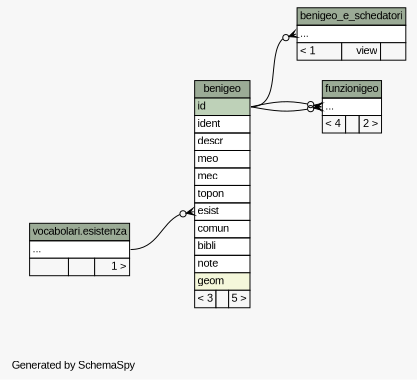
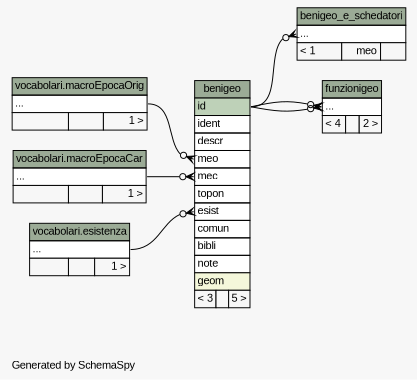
  digraph {
    bgcolor="#f7f7f7"
    fontname="Liberation Sans"
    fontsize=11
    label="\nGenerated by SchemaSpy"
    labeljust=l
    nodesep=0.18
    rankdir=RL
    ranksep=0.46
    node [fontname="Liberation Sans" fontsize=11 shape=plaintext]
    edge [arrowhead=none arrowsize=0.8 arrowtail=crowodot dir=back fontname="Liberation Sans" headport="elipses:e" tailport="elipses:w"]
    n1 [label=<     <TABLE BORDER="0" CELLBORDER="1" CELLSPACING="0" BGCOLOR="#ffffff">       <TR><TD COLSPAN="3" BGCOLOR="#9bab96" ALIGN="CENTER">benigeo</TD></TR>       <TR><TD PORT="id" COLSPAN="3" BGCOLOR="#bed1b8" ALIGN="LEFT">id</TD></TR>       <TR><TD PORT="ident" COLSPAN="3" ALIGN="LEFT">ident</TD></TR>       <TR><TD PORT="descr" COLSPAN="3" ALIGN="LEFT">descr</TD></TR>       <TR><TD PORT="meo" COLSPAN="3" ALIGN="LEFT">meo</TD></TR>       <TR><TD PORT="mec" COLSPAN="3" ALIGN="LEFT">mec</TD></TR>       <TR><TD PORT="topon" COLSPAN="3" ALIGN="LEFT">topon</TD></TR>       <TR><TD PORT="esist" COLSPAN="3" ALIGN="LEFT">esist</TD></TR>       <TR><TD PORT="comun" COLSPAN="3" ALIGN="LEFT">comun</TD></TR>       <TR><TD PORT="bibli" COLSPAN="3" ALIGN="LEFT">bibli</TD></TR>       <TR><TD PORT="note" COLSPAN="3" ALIGN="LEFT">note</TD></TR>       <TR><TD PORT="geom" COLSPAN="3" BGCOLOR="#f4f7da" ALIGN="LEFT">geom</TD></TR>       <TR><TD ALIGN="LEFT" BGCOLOR="#f7f7f7">&lt; 3</TD><TD ALIGN="RIGHT" BGCOLOR="#f7f7f7">  </TD><TD ALIGN="RIGHT" BGCOLOR="#f7f7f7">5 &gt;</TD></TR>     </TABLE>>]
    n2 [label=<     <TABLE BORDER="0" CELLBORDER="1" CELLSPACING="0" BGCOLOR="#ffffff">       <TR><TD COLSPAN="3" BGCOLOR="#9bab96" ALIGN="CENTER">vocabolari.esistenza</TD></TR>       <TR><TD PORT="elipses" COLSPAN="3" ALIGN="LEFT">...</TD></TR>       <TR><TD ALIGN="LEFT" BGCOLOR="#f7f7f7">  </TD><TD ALIGN="RIGHT" BGCOLOR="#f7f7f7">  </TD><TD ALIGN="RIGHT" BGCOLOR="#f7f7f7">1 &gt;</TD></TR>     </TABLE>>]
-   n5 [label=<     <TABLE BORDER="0" CELLBORDER="1" CELLSPACING="0" BGCOLOR="#ffffff">       <TR><TD COLSPAN="3" BGCOLOR="#9bab96" ALIGN="CENTER">benigeo_e_schedatori</TD></TR>       <TR><TD PORT="elipses" COLSPAN="3" ALIGN="LEFT">...</TD></TR>       <TR><TD ALIGN="LEFT" BGCOLOR="#f7f7f7">&lt; 1</TD><TD ALIGN="RIGHT" BGCOLOR="#f7f7f7">view</TD><TD ALIGN="RIGHT" BGCOLOR="#f7f7f7">  </TD></TR>     </TABLE>>]
+   n3 [label=<     <TABLE BORDER="0" CELLBORDER="1" CELLSPACING="0" BGCOLOR="#ffffff">       <TR><TD COLSPAN="3" BGCOLOR="#9bab96" ALIGN="CENTER">vocabolari.macroEpocaCar</TD></TR>       <TR><TD PORT="elipses" COLSPAN="3" ALIGN="LEFT">...</TD></TR>       <TR><TD ALIGN="LEFT" BGCOLOR="#f7f7f7">  </TD><TD ALIGN="RIGHT" BGCOLOR="#f7f7f7">  </TD><TD ALIGN="RIGHT" BGCOLOR="#f7f7f7">1 &gt;</TD></TR>     </TABLE>>]
+   n4 [label=<     <TABLE BORDER="0" CELLBORDER="1" CELLSPACING="0" BGCOLOR="#ffffff">       <TR><TD COLSPAN="3" BGCOLOR="#9bab96" ALIGN="CENTER">vocabolari.macroEpocaOrig</TD></TR>       <TR><TD PORT="elipses" COLSPAN="3" ALIGN="LEFT">...</TD></TR>       <TR><TD ALIGN="LEFT" BGCOLOR="#f7f7f7">  </TD><TD ALIGN="RIGHT" BGCOLOR="#f7f7f7">  </TD><TD ALIGN="RIGHT" BGCOLOR="#f7f7f7">1 &gt;</TD></TR>     </TABLE>>]
+   n5 [label=<     <TABLE BORDER="0" CELLBORDER="1" CELLSPACING="0" BGCOLOR="#ffffff">       <TR><TD COLSPAN="3" BGCOLOR="#9bab96" ALIGN="CENTER">benigeo_e_schedatori</TD></TR>       <TR><TD PORT="elipses" COLSPAN="3" ALIGN="LEFT">...</TD></TR>       <TR><TD ALIGN="LEFT" BGCOLOR="#f7f7f7">&lt; 1</TD><TD ALIGN="RIGHT" BGCOLOR="#f7f7f7">meo</TD><TD ALIGN="RIGHT" BGCOLOR="#f7f7f7">  </TD></TR>     </TABLE>>]
    n6 [label=<     <TABLE BORDER="0" CELLBORDER="1" CELLSPACING="0" BGCOLOR="#ffffff">       <TR><TD COLSPAN="3" BGCOLOR="#9bab96" ALIGN="CENTER">funzionigeo</TD></TR>       <TR><TD PORT="elipses" COLSPAN="3" ALIGN="LEFT">...</TD></TR>       <TR><TD ALIGN="LEFT" BGCOLOR="#f7f7f7">&lt; 4</TD><TD ALIGN="RIGHT" BGCOLOR="#f7f7f7">  </TD><TD ALIGN="RIGHT" BGCOLOR="#f7f7f7">2 &gt;</TD></TR>     </TABLE>>]
    n1 -> n2 [tailport="esist:w"]
+   n1 -> n3 [tailport="mec:w"]
+   n1 -> n4 [tailport="meo:w"]
    n5 -> n1 [headport="id:e" style=solid]
    n6 -> n1 [headport="id:e"]
    n6 -> n1 [headport="id:e"]
  }
